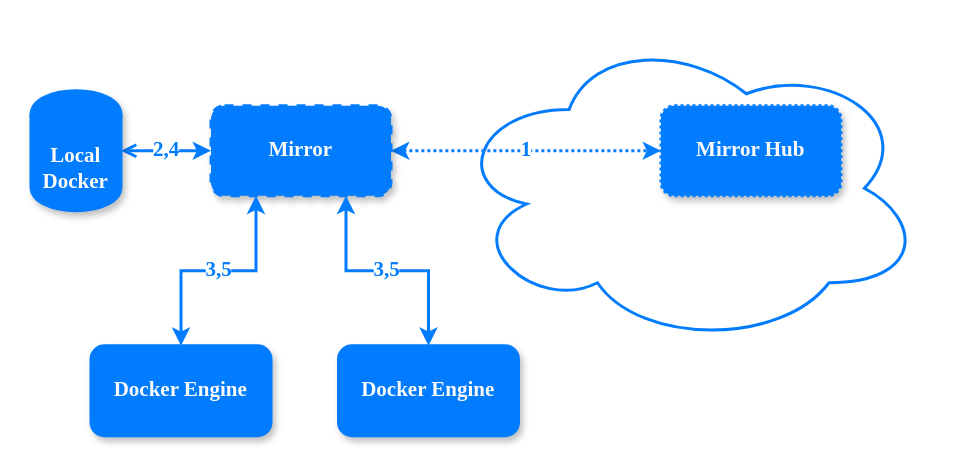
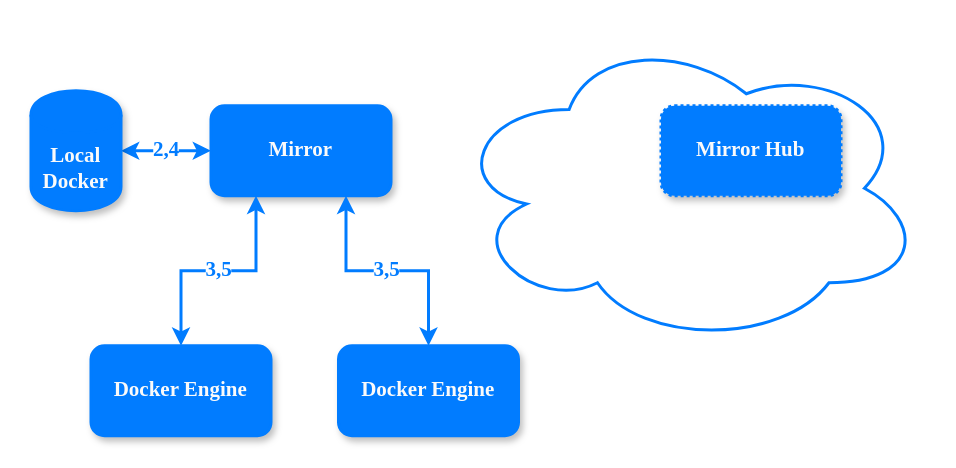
  <mxCell id="0" />
  <mxCell id="1" parent="0" />
  <mxCell id="2" value="" style="ellipse;shape=cloud;whiteSpace=wrap;html=1;rounded=1;shadow=0;glass=0;comic=0;strokeColor=#017cff;strokeWidth=2;fillColor=none;fontFamily=Montserrat;fontSize=14;fontColor=#017CFF;" parent="1" vertex="1"><mxGeometry x="300" y="20" width="315" height="210" as="geometry" /></mxCell>
- <mxCell id="3" value="1" style="edgeStyle=orthogonalEdgeStyle;rounded=0;orthogonalLoop=1;jettySize=auto;html=1;exitX=1;exitY=0.5;exitDx=0;exitDy=0;entryX=0;entryY=0.5;entryDx=0;entryDy=0;strokeWidth=2;fontSize=14;startArrow=classic;startFill=1;strokeColor=#017cff;dashed=1;dashPattern=1 1;fontFamily=Montserrat;FType=w;fontStyle=1;fontColor=#017CFF;shadow=0;" parent="1" source="5" target="7" edge="1"><mxGeometry relative="1" as="geometry" /></mxCell>
- <mxCell id="4" value="2,4" style="edgeStyle=orthogonalEdgeStyle;rounded=0;orthogonalLoop=1;jettySize=auto;html=1;exitX=0;exitY=0.5;exitDx=0;exitDy=0;entryX=1;entryY=0.5;entryDx=0;entryDy=0;strokeWidth=2;fontSize=14;startArrow=classic;startFill=1;strokeColor=#017cff;fontFamily=Montserrat;FType=w;fontStyle=1;fontColor=#017CFF;shadow=0;endArrow=open;" parent="1" source="5" target="6" edge="1"><mxGeometry relative="1" as="geometry" /></mxCell>
- <mxCell id="5" value="&lt;div&gt;Mirror&lt;/div&gt;" style="rounded=1;whiteSpace=wrap;html=1;strokeWidth=2;fontSize=14;shadow=1;glass=0;comic=0;strokeColor=#017cff;fontFamily=Montserrat;FType=w;fillColor=#017CFF;fontColor=#fafafa;fontStyle=1;dashed=1;" parent="1" vertex="1"><mxGeometry x="140" y="70" width="120" height="60" as="geometry" /></mxCell>
+ <mxCell id="4" value="2,4" style="edgeStyle=orthogonalEdgeStyle;rounded=0;orthogonalLoop=1;jettySize=auto;html=1;exitX=0;exitY=0.5;exitDx=0;exitDy=0;entryX=1;entryY=0.5;entryDx=0;entryDy=0;strokeWidth=2;fontSize=14;startArrow=classic;startFill=1;strokeColor=#017cff;fontFamily=Montserrat;FType=w;fontStyle=1;fontColor=#017CFF;shadow=0;" parent="1" source="5" target="6" edge="1"><mxGeometry relative="1" as="geometry" /></mxCell>
+ <mxCell id="5" value="&lt;div&gt;Mirror&lt;/div&gt;" style="rounded=1;whiteSpace=wrap;html=1;strokeWidth=2;fontSize=14;shadow=1;glass=0;comic=0;strokeColor=#017cff;fontFamily=Montserrat;FType=w;fillColor=#017CFF;fontColor=#fafafa;fontStyle=1" parent="1" vertex="1"><mxGeometry x="140" y="70" width="120" height="60" as="geometry" /></mxCell>
  <mxCell id="6" value="Local Docker" style="shape=cylinder;whiteSpace=wrap;html=1;boundedLbl=1;backgroundOutline=1;strokeWidth=2;fontSize=14;strokeColor=#017cff;fontFamily=Montserrat;FType=w;fillColor=#017CFF;fontColor=#fafafa;fontStyle=1;shadow=1;" parent="1" vertex="1"><mxGeometry x="20" y="60" width="60" height="80" as="geometry" /></mxCell>
  <mxCell id="7" value="Mirror Hub" style="rounded=1;whiteSpace=wrap;html=1;strokeWidth=2;fontSize=14;strokeColor=#017cff;dashed=1;dashPattern=1 1;fontFamily=Montserrat;FType=w;fillColor=#017CFF;fontColor=#fafafa;fontStyle=1;shadow=1;" parent="1" vertex="1"><mxGeometry x="440" y="70" width="120" height="60" as="geometry" /></mxCell>
  <mxCell id="8" value="3,5" style="edgeStyle=orthogonalEdgeStyle;rounded=0;orthogonalLoop=1;jettySize=auto;html=1;exitX=0.5;exitY=0;exitDx=0;exitDy=0;entryX=0.25;entryY=1;entryDx=0;entryDy=0;strokeWidth=2;fontSize=14;strokeColor=#017cff;startArrow=classic;startFill=1;fontFamily=Montserrat;FType=w;fontStyle=1;fontColor=#017CFF;shadow=0;" parent="1" source="9" target="5" edge="1"><mxGeometry relative="1" as="geometry" /></mxCell>
  <mxCell id="9" value="Docker Engine" style="rounded=1;whiteSpace=wrap;html=1;strokeWidth=2;fontSize=14;strokeColor=#017cff;fontFamily=Montserrat;FType=w;fillColor=#017CFF;fontColor=#fafafa;fontStyle=1;shadow=1;" parent="1" vertex="1"><mxGeometry x="60" y="230" width="120" height="60" as="geometry" /></mxCell>
  <mxCell id="10" value="3,5" style="edgeStyle=orthogonalEdgeStyle;rounded=0;orthogonalLoop=1;jettySize=auto;html=1;exitX=0.5;exitY=0;exitDx=0;exitDy=0;entryX=0.75;entryY=1;entryDx=0;entryDy=0;startArrow=classic;startFill=1;strokeColor=#017cff;strokeWidth=2;fontSize=14;fontFamily=Montserrat;FType=w;fontStyle=1;fontColor=#017CFF;shadow=0;" parent="1" source="11" target="5" edge="1"><mxGeometry relative="1" as="geometry" /></mxCell>
  <mxCell id="11" value="Docker Engine" style="rounded=1;whiteSpace=wrap;html=1;strokeWidth=2;fontSize=14;strokeColor=#017cff;fontFamily=Montserrat;FType=w;fillColor=#017CFF;fontColor=#fafafa;fontStyle=1;shadow=1;" parent="1" vertex="1"><mxGeometry x="225" y="230" width="120" height="60" as="geometry" /></mxCell>
